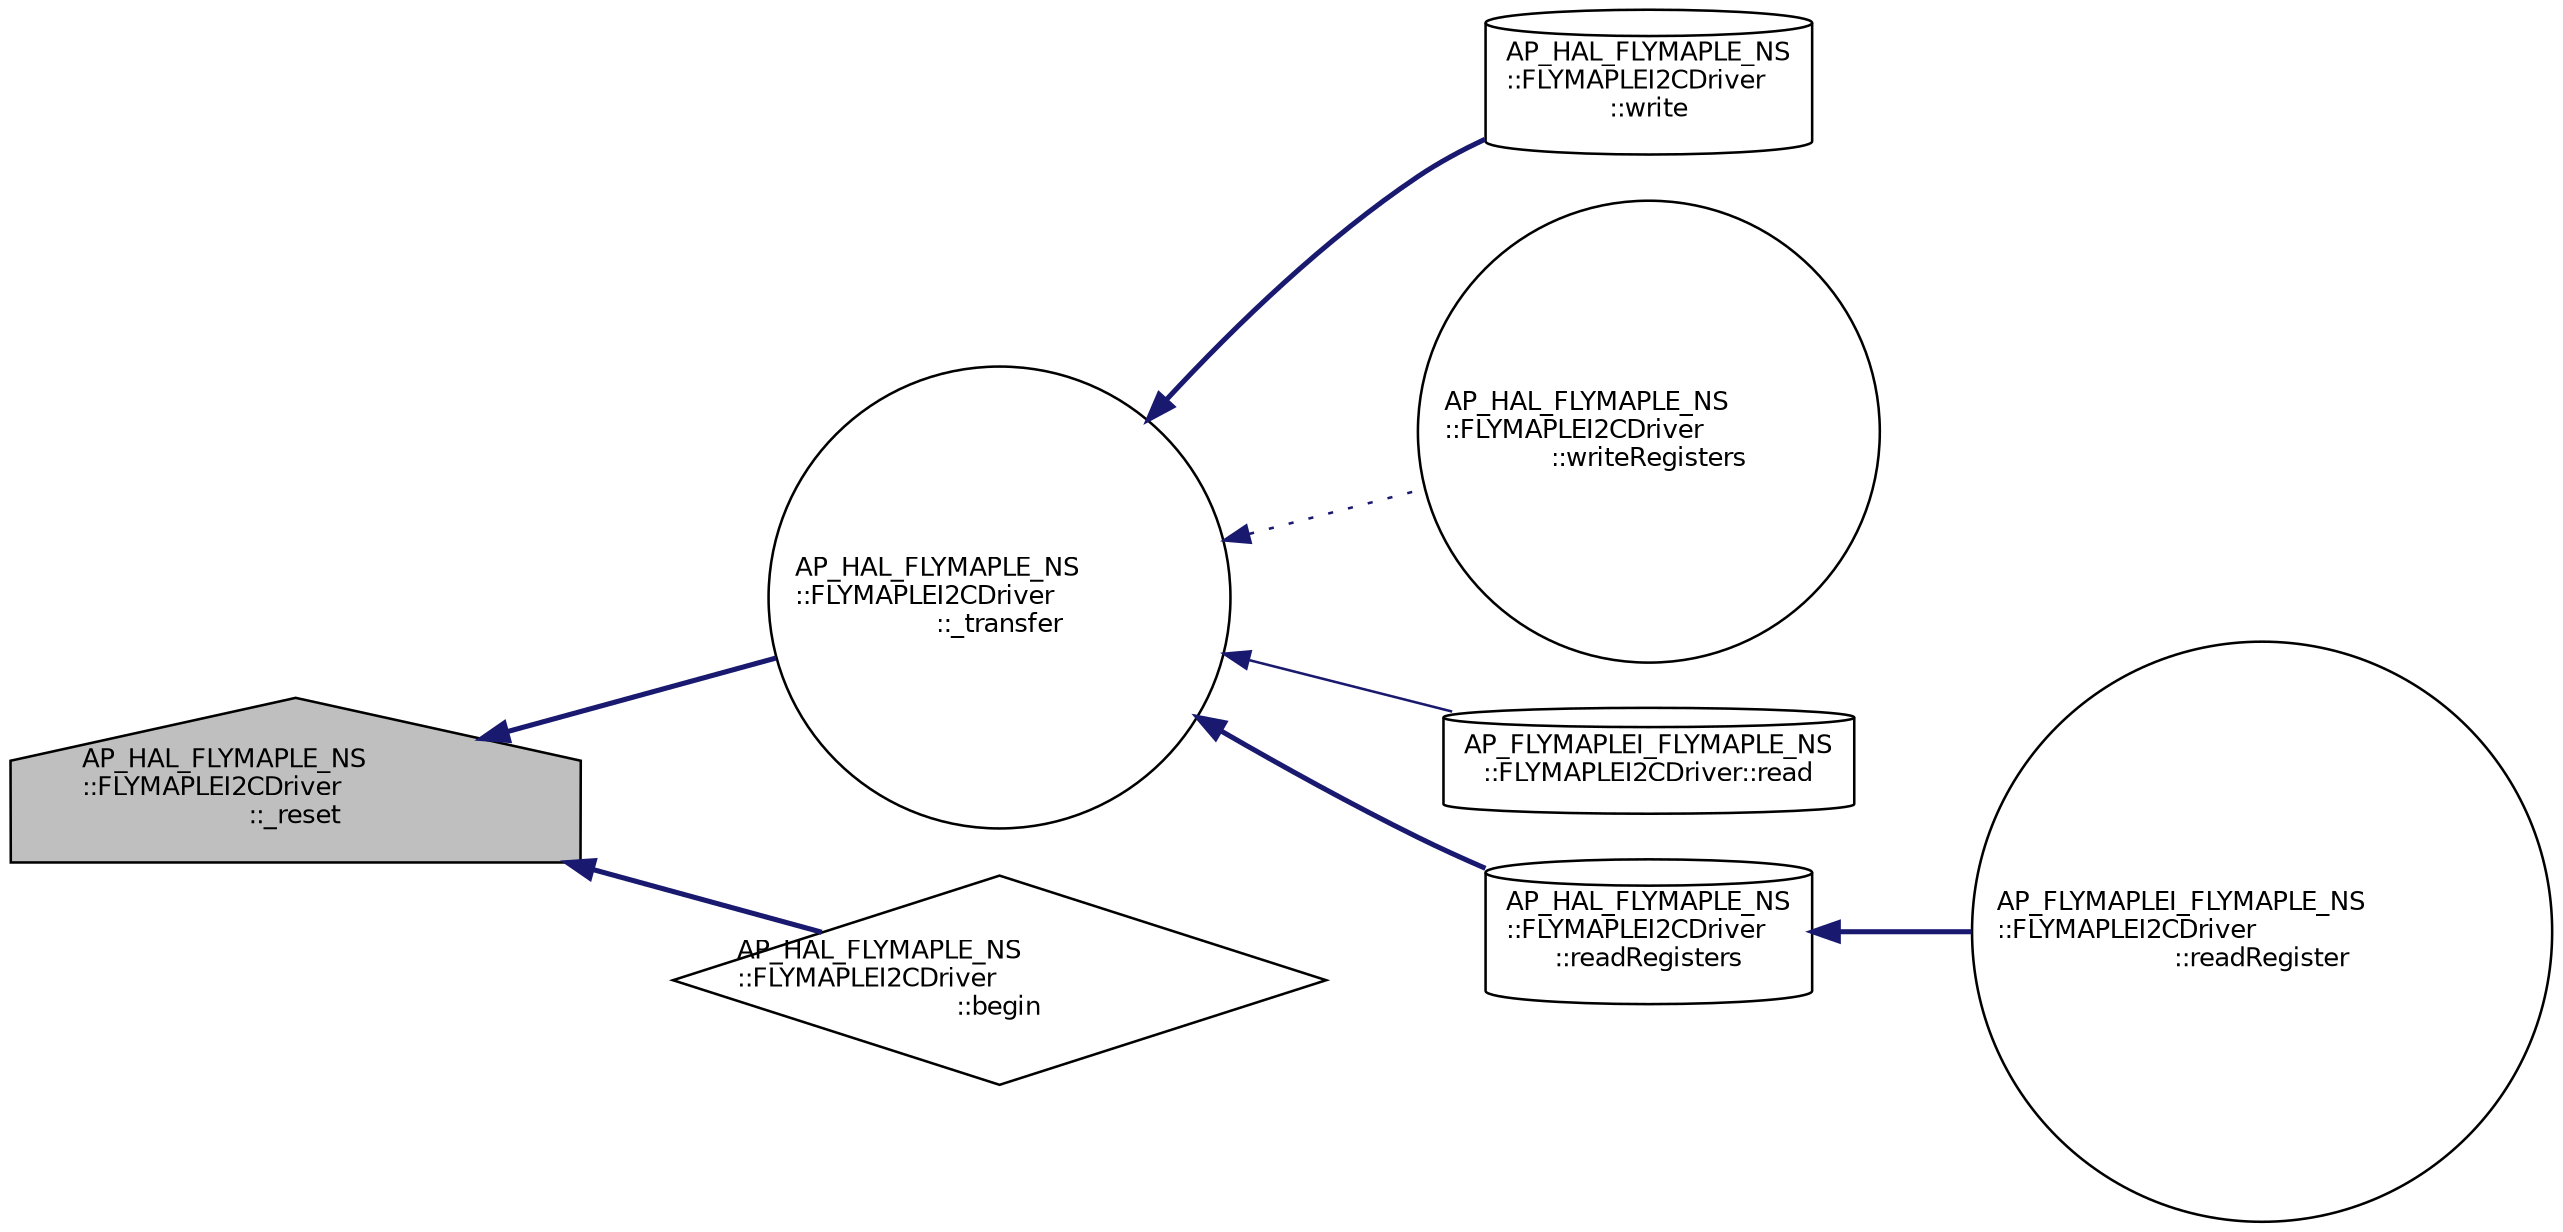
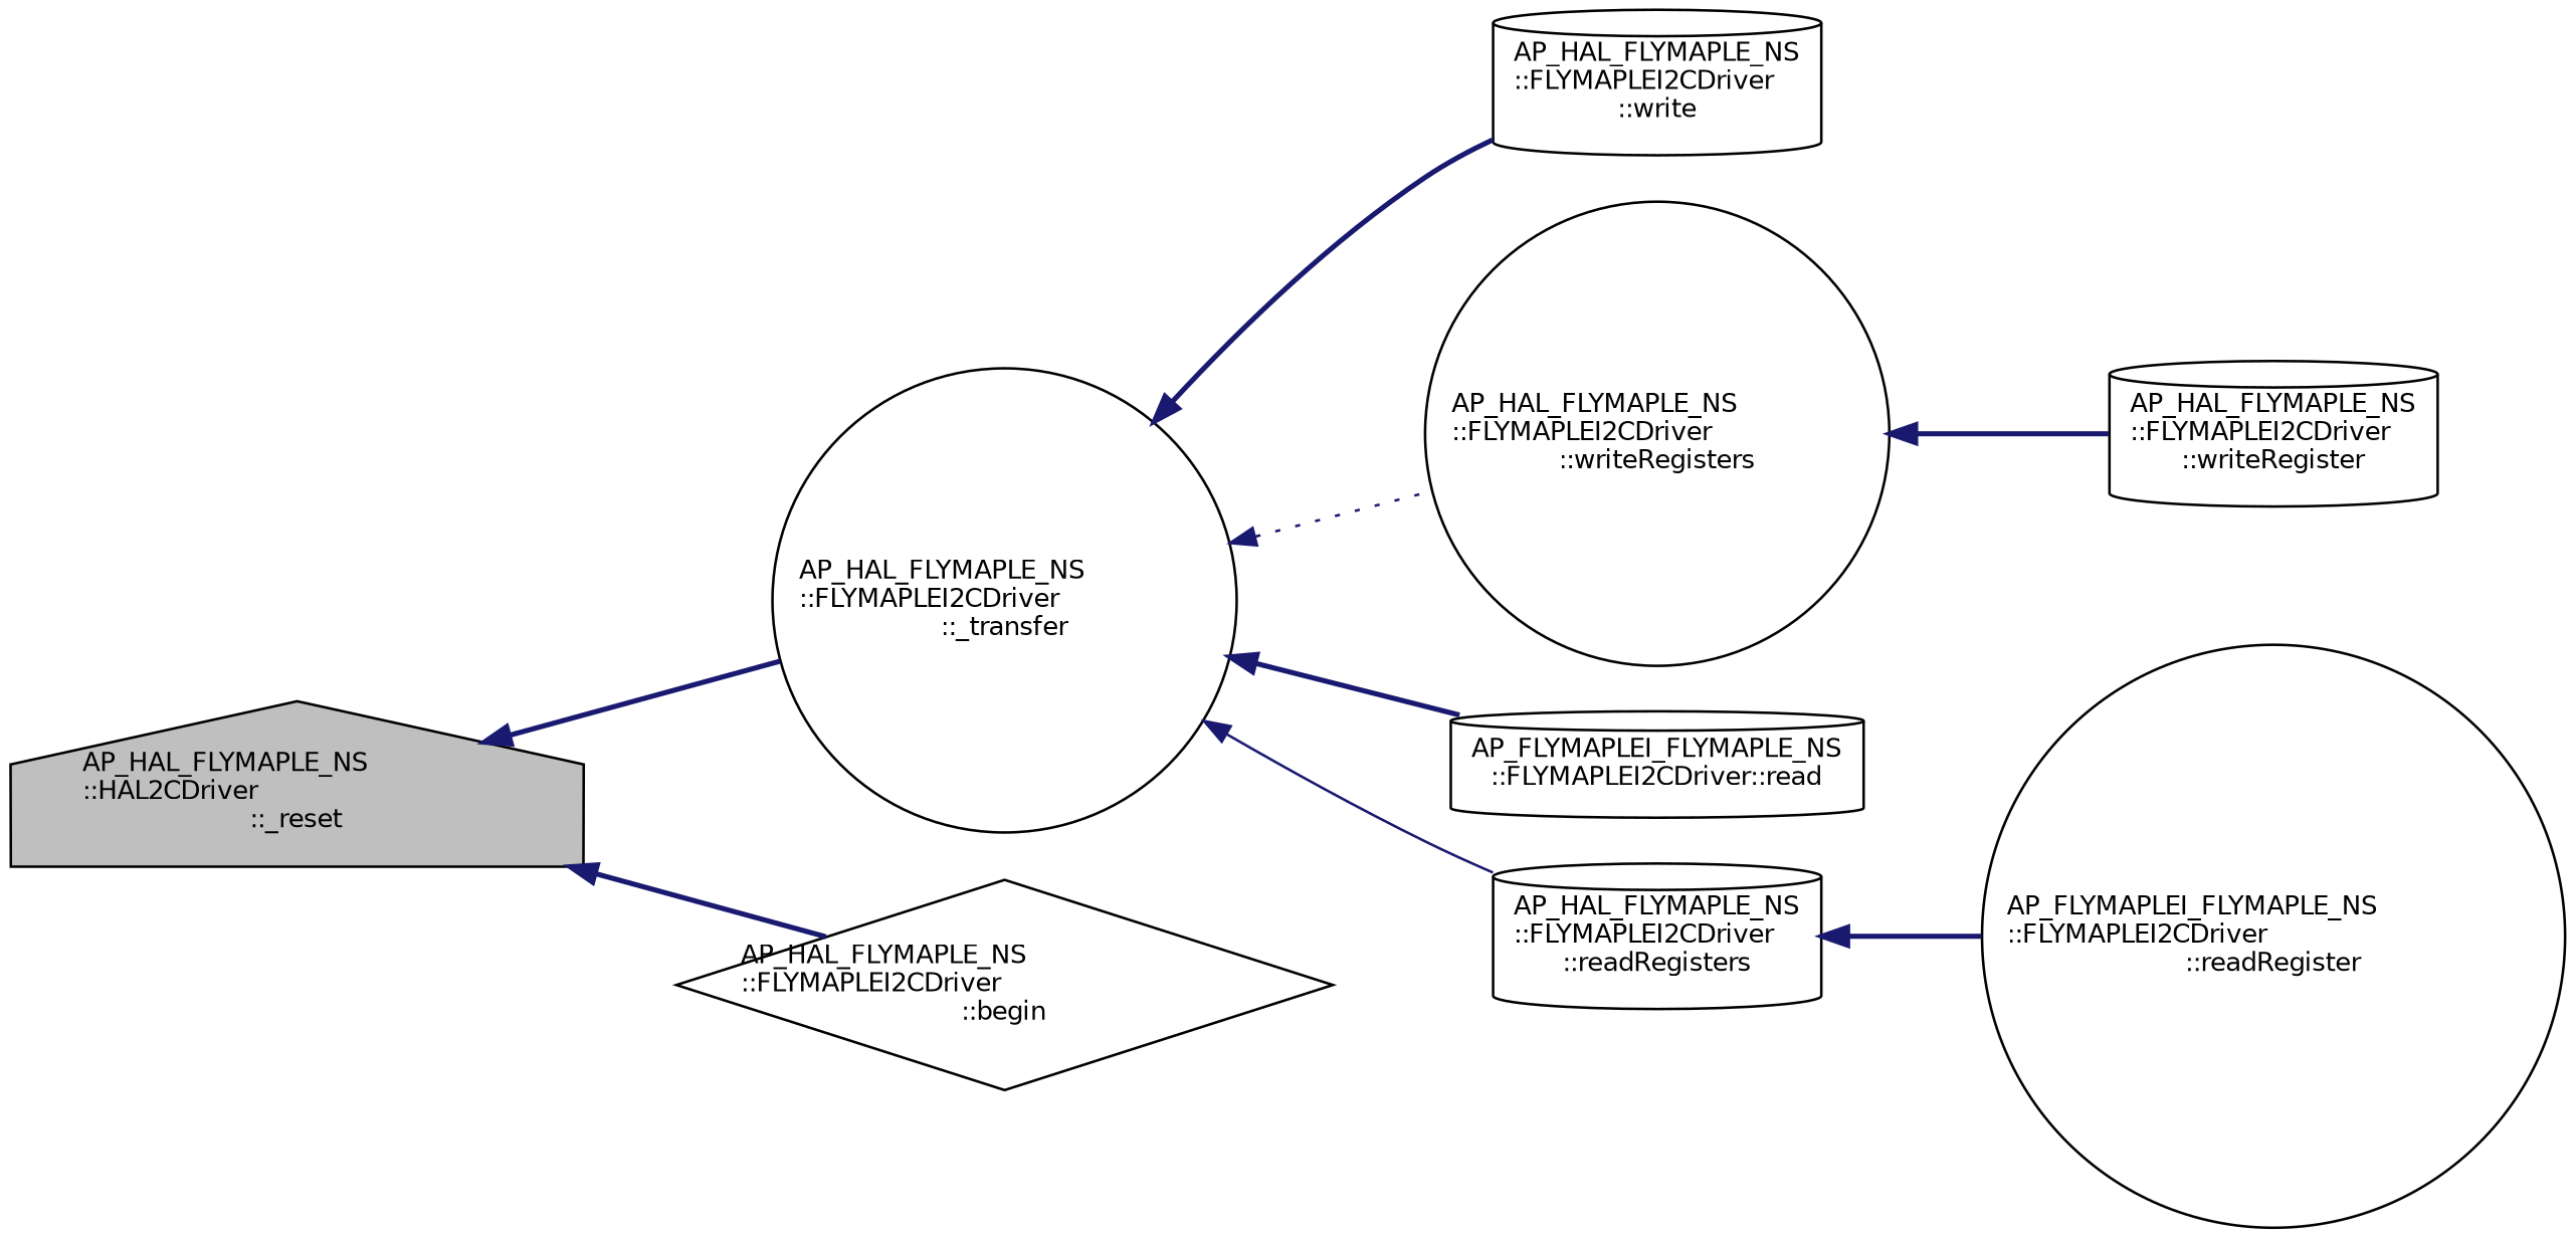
  digraph {
    rankdir=LR
    node [color=black fillcolor=white fontname=Helvetica fontsize=10 shape=cylinder style=filled]
    edge [color=midnightblue dir=back fontname=Helvetica fontsize=10 labelfontname=Helvetica labelfontsize=10 style=bold]
-   n1 [fillcolor=grey75 fontcolor=black height=0.2 label="AP_HAL_FLYMAPLE_NS\l::FLYMAPLEI2CDriver\l::_reset" shape=house width=0.4]
+   n1 [fillcolor=grey75 fontcolor=black height=0.2 label="AP_HAL_FLYMAPLE_NS\l::HAL2CDriver\l::_reset" shape=house width=0.4]
    n2 [height=0.2 label="AP_HAL_FLYMAPLE_NS\l::FLYMAPLEI2CDriver\l::_transfer" shape=circle width=0.4]
    n3 [height=0.2 label="AP_HAL_FLYMAPLE_NS\l::FLYMAPLEI2CDriver\l::begin" shape=diamond width=0.4]
    n4 [height=0.2 label="AP_HAL_FLYMAPLE_NS\l::FLYMAPLEI2CDriver\l::write" width=0.4]
    n5 [height=0.2 label="AP_HAL_FLYMAPLE_NS\l::FLYMAPLEI2CDriver\l::writeRegisters" shape=circle width=0.4]
    n6 [height=0.2 label="AP_FLYMAPLEI_FLYMAPLE_NS\l::FLYMAPLEI2CDriver::read" width=0.4]
    n7 [height=0.2 label="AP_HAL_FLYMAPLE_NS\l::FLYMAPLEI2CDriver\l::readRegisters" width=0.4]
+   n8 [height=0.2 label="AP_HAL_FLYMAPLE_NS\l::FLYMAPLEI2CDriver\l::writeRegister" width=0.4]
    n9 [height=0.2 label="AP_FLYMAPLEI_FLYMAPLE_NS\l::FLYMAPLEI2CDriver\l::readRegister" shape=circle width=0.4]
    n1 -> n2
    n1 -> n3
    n2 -> n4
    n2 -> n5 [style=dotted]
-   n2 -> n6 [style=solid]
-   n2 -> n7
+   n2 -> n6
+   n2 -> n7 [style=solid]
+   n5 -> n8
    n7 -> n9
  }
